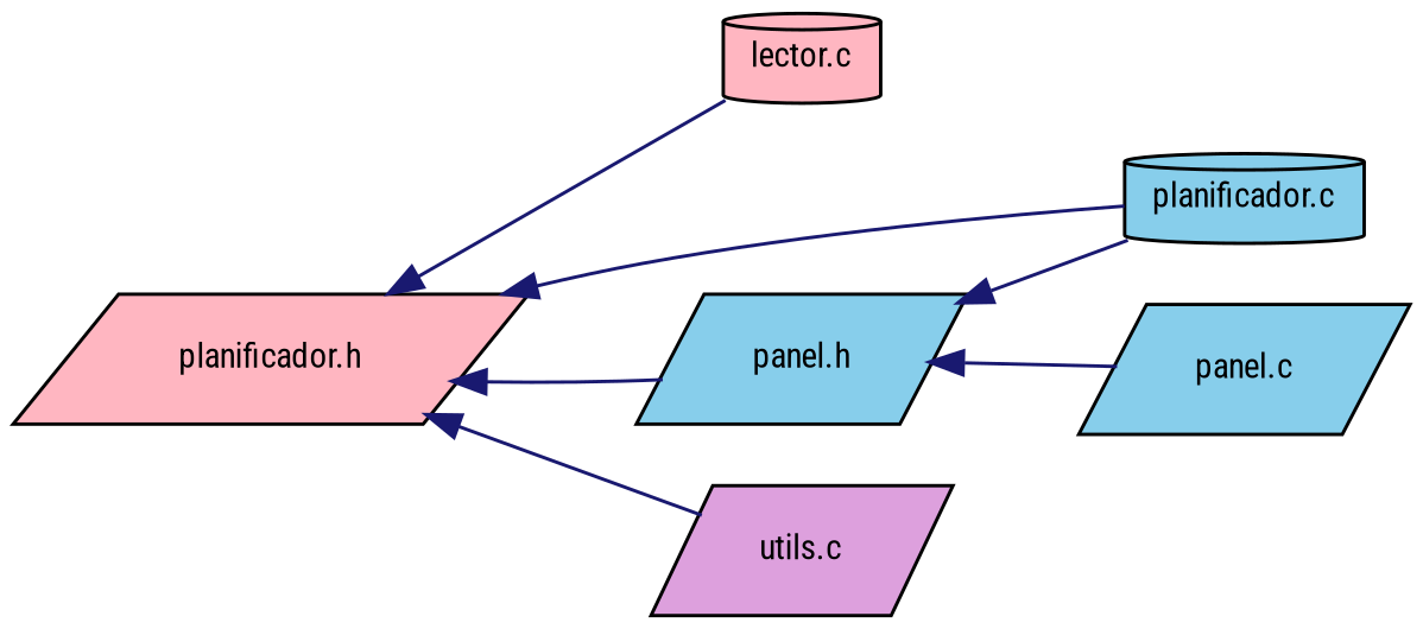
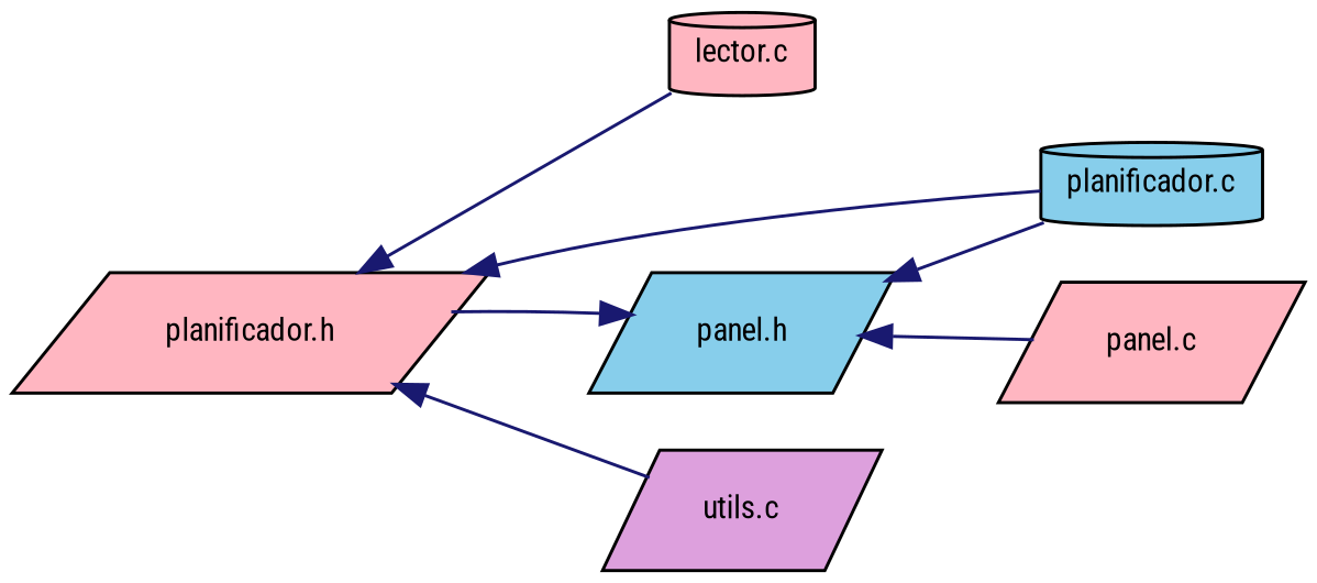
  digraph {
    fontname="Roboto Condensed"
    rankdir=LR
    node [color=black fillcolor=skyblue fontname="Roboto Condensed" fontsize=10 shape=parallelogram style=filled]
    edge [color=midnightblue dir=back fontname="Roboto Condensed" fontsize=10 labelfontname=Helvetica labelfontsize=10 style=solid]
    n1 [fillcolor=lightpink fontcolor=black height=0.2 label="planificador.h" width=0.4]
    n2 [fillcolor=lightpink height=0.2 label="lector.c" shape=cylinder width=0.4]
    n3 [height=0.2 label="planificador.c" shape=cylinder width=0.4]
    n4 [height=0.2 label="panel.h" width=0.4]
    n5 [fillcolor=plum height=0.2 label="utils.c" width=0.4]
-   n6 [height=0.2 label="panel.c" width=0.4]
+   n6 [fillcolor=lightpink height=0.2 label="panel.c" width=0.4]
    n1 -> n2
    n1 -> n3
-   n1 -> n4
+   n4 -> n1
    n1 -> n5
    n4 -> n3
    n4 -> n6
  }
